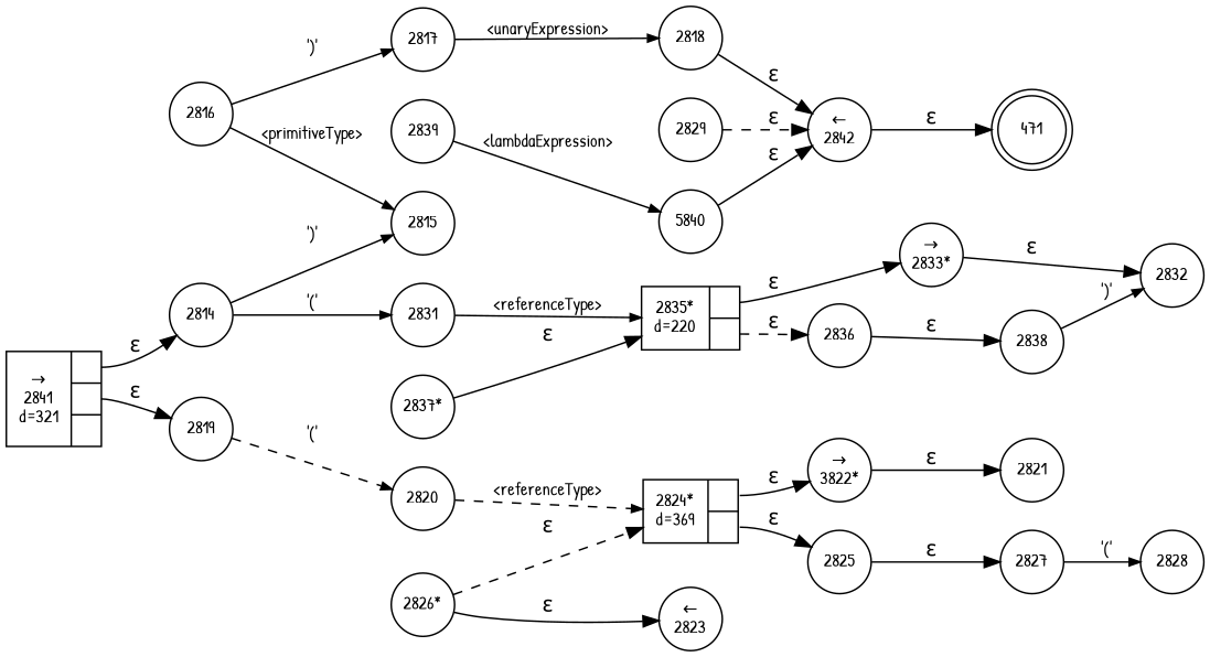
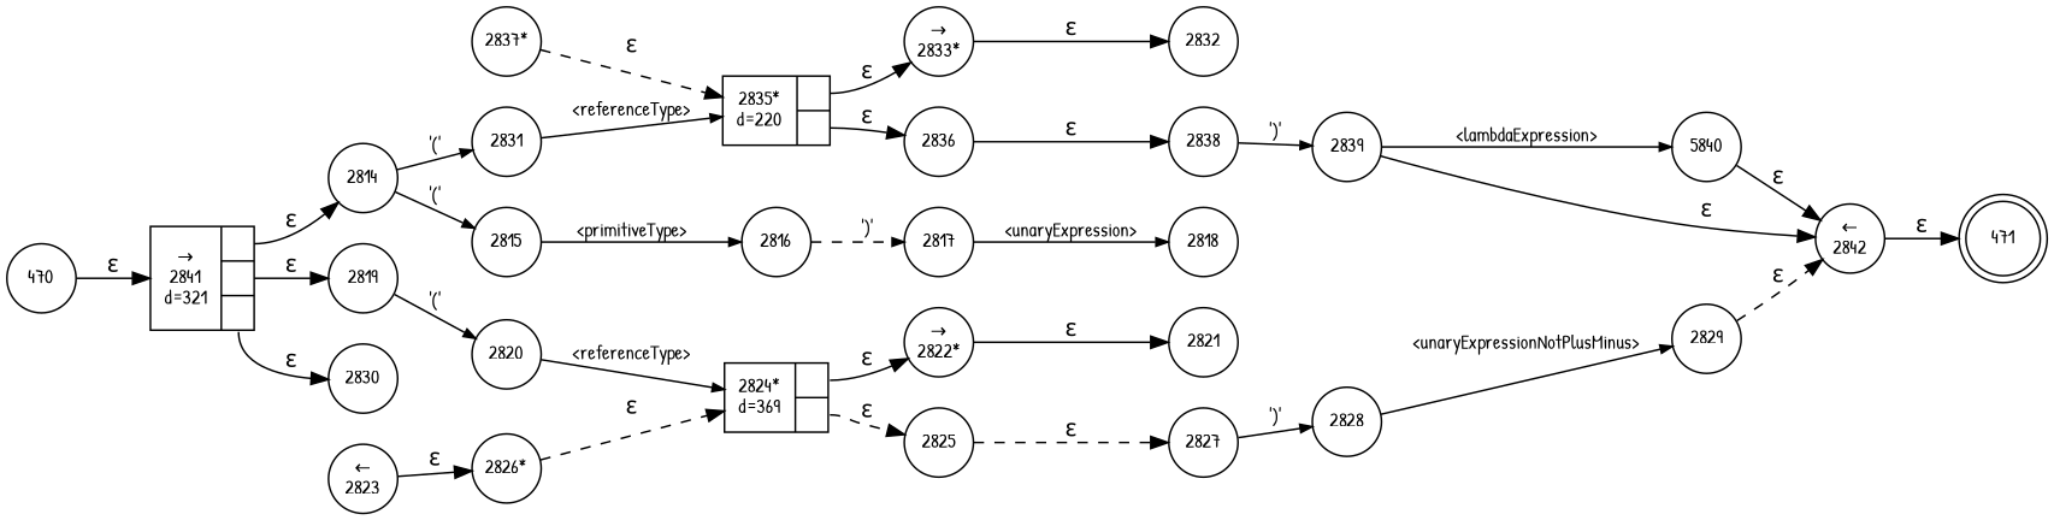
  digraph {
    fontname="Patrick Hand"
    rankdir=LR
    node [fixedsize=true fontname="Patrick Hand" fontsize=11 shape=circle peripheries=1]
    edge [fontname="Patrick Hand"]
    n1 [label=471 shape=doublecircle width=.6 peripheries=""]
    n2 [label=2816 width=.55]
    n3 [label=2817 width=.55]
    n4 [label=2818 width=.55]
    n5 [label="&larr;\n2842" width=.55]
    n6 [label=2819 width=.55]
    n7 [label=2820 width=.55]
    n8 [fixedsize=false label="{2824*\nd=369|{<p0>|<p1>}}" shape=record]
-   n9 [label="&rarr;\n3822*" width=.55]
+   n9 [label="&rarr;\n2822*" width=.55]
    n10 [label=2825 width=.55]
    n11 [label=2821 width=.55]
    n12 [label="&larr;\n2823" width=.55]
    n13 [label="2826*" width=.55]
    n14 [label=2827 width=.55]
    n15 [label=2828 width=.55]
    n16 [label=2829 width=.55]
+   n17 [label=2830 width=.55]
    n18 [label=2831 width=.55]
    n19 [fixedsize=false label="{2835*\nd=220|{<p0>|<p1>}}" shape=record]
    n20 [label="&rarr;\n2833*" width=.55]
    n21 [label=2836 width=.55]
    n22 [label=2832 width=.55]
    n23 [label="2837*" width=.55]
    n24 [label=2838 width=.55]
    n25 [label=2839 width=.55]
+   n26 [label=470 width=.55]
    n27 [fixedsize=false label="{&rarr;\n2841\nd=321|{<p0>|<p1>|<p2>}}" shape=record]
    n28 [label=2814 width=.55]
    n29 [label=5840 width=.55]
    n30 [label=2815 width=.55]
-   n2 -> n3 [arrowhead=normal arrowsize=.7 fontsize=11 label="')'"]
+   n2 -> n3 [arrowhead=normal arrowsize=.7 fontsize=11 label="')'" style=dashed]
    n3 -> n4 [arrowhead=normal arrowsize=.7 fontsize=11 label="<unaryExpression>"]
-   n4 -> n5 [label="&epsilon;"]
+   n25 -> n5 [label="&epsilon;"]
    n5 -> n1 [label="&epsilon;"]
-   n6 -> n7 [arrowhead=normal arrowsize=.7 fontsize=11 label="'('" style=dashed]
-   n7 -> n8 [arrowhead=normal arrowsize=.7 fontsize=11 label="<referenceType>" style=dashed]
+   n6 -> n7 [arrowhead=normal arrowsize=.7 fontsize=11 label="'('"]
+   n7 -> n8 [arrowhead=normal arrowsize=.7 fontsize=11 label="<referenceType>"]
    n8 -> n9 [label="&epsilon;" tailport=p0]
-   n8 -> n10 [label="&epsilon;" tailport=p1]
+   n8 -> n10 [label="&epsilon;" tailport=p1 style=dashed]
    n9 -> n11 [label="&epsilon;"]
-   n10 -> n14 [label="&epsilon;"]
-   n13 -> n12 [label="&epsilon;"]
+   n10 -> n14 [label="&epsilon;" style=dashed]
+   n12 -> n13 [label="&epsilon;"]
    n13 -> n8 [label="&epsilon;" style=dashed]
-   n14 -> n15 [arrowhead=normal arrowsize=.7 fontsize=11 label="'('"]
+   n14 -> n15 [arrowhead=normal arrowsize=.7 fontsize=11 label="')'"]
+   n15 -> n16 [arrowhead=normal arrowsize=.7 fontsize=11 label="<unaryExpressionNotPlusMinus>"]
    n16 -> n5 [label="&epsilon;" style=dashed]
    n18 -> n19 [arrowhead=normal arrowsize=.7 fontsize=11 label="<referenceType>"]
    n19 -> n20 [label="&epsilon;" tailport=p0]
-   n19 -> n21 [label="&epsilon;" tailport=p1 style=dashed]
+   n19 -> n21 [label="&epsilon;" tailport=p1]
    n20 -> n22 [label="&epsilon;"]
    n21 -> n24 [label="&epsilon;"]
-   n23 -> n19 [label="&epsilon;" style=solid]
-   n24 -> n22 [arrowhead=normal arrowsize=.7 fontsize=11 label="')'"]
+   n23 -> n19 [label="&epsilon;" style=dashed]
+   n24 -> n25 [arrowhead=normal arrowsize=.7 fontsize=11 label="')'"]
    n25 -> n29 [arrowhead=normal arrowsize=.7 fontsize=11 label="<lambdaExpression>"]
+   n26 -> n27 [label="&epsilon;"]
    n27 -> n6 [label="&epsilon;" tailport=p1]
+   n27 -> n17 [label="&epsilon;" tailport=p2]
    n27 -> n28 [label="&epsilon;" tailport=p0]
    n28 -> n18 [arrowhead=normal arrowsize=.7 fontsize=11 label="'('"]
-   n28 -> n30 [arrowhead=normal arrowsize=.7 fontsize=11 label="')'"]
+   n28 -> n30 [arrowhead=normal arrowsize=.7 fontsize=11 label="'('"]
    n29 -> n5 [label="&epsilon;"]
-   n2 -> n30 [arrowhead=normal arrowsize=.7 fontsize=11 label="<primitiveType>"]
+   n30 -> n2 [arrowhead=normal arrowsize=.7 fontsize=11 label="<primitiveType>"]
  }
